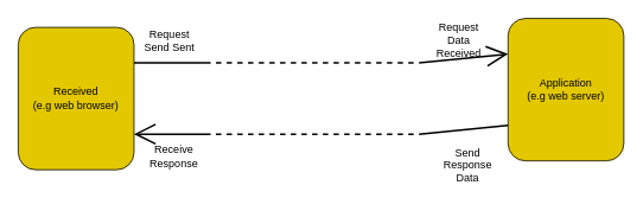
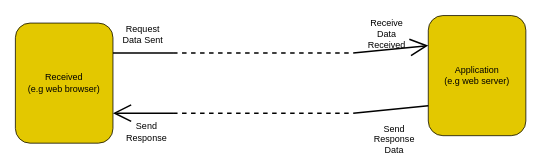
  <mxCell id="0" />
  <mxCell id="1" parent="0" />
  <mxCell id="2" style="edgeStyle=none;html=1;exitX=1;exitY=0.25;exitDx=0;exitDy=0;endArrow=none;endFill=0;strokeWidth=2;" edge="1" parent="1" source="3"><mxGeometry relative="1" as="geometry"><mxPoint x="230" y="70" as="targetPoint" /></mxGeometry></mxCell>
  <mxCell id="3" value="Received&lt;br&gt;(e.g web browser)" style="rounded=1;whiteSpace=wrap;html=1;fillColor=#e3c800;fontColor=#000000;strokeColor=#000000;" vertex="1" parent="1"><mxGeometry x="20" y="30" width="130" height="160" as="geometry" /></mxCell>
  <mxCell id="4" value="Application&lt;br&gt;(e.g web server)" style="rounded=1;whiteSpace=wrap;html=1;fillColor=#e3c800;fontColor=#000000;strokeColor=#000000;" vertex="1" parent="1"><mxGeometry x="570" y="20" width="130" height="160" as="geometry" /></mxCell>
- <mxCell id="5" value="Request Send Sent" style="text;html=1;strokeColor=none;fillColor=none;align=center;verticalAlign=middle;whiteSpace=wrap;rounded=0;" vertex="1" parent="1"><mxGeometry x="160" y="30" width="60" height="30" as="geometry" /></mxCell>
+ <mxCell id="5" value="Request Data Sent" style="text;html=1;strokeColor=none;fillColor=none;align=center;verticalAlign=middle;whiteSpace=wrap;rounded=0;" vertex="1" parent="1"><mxGeometry x="160" y="30" width="60" height="30" as="geometry" /></mxCell>
  <mxCell id="6" value="" style="endArrow=none;dashed=1;html=1;strokeWidth=2;" edge="1" parent="1"><mxGeometry width="50" height="50" relative="1" as="geometry"><mxPoint x="230" y="70" as="sourcePoint" /><mxPoint x="470" y="70" as="targetPoint" /></mxGeometry></mxCell>
  <mxCell id="7" style="edgeStyle=none;html=1;endArrow=open;endFill=0;entryX=0;entryY=0.25;entryDx=0;entryDy=0;strokeWidth=2;endSize=20;" edge="1" parent="1" target="4"><mxGeometry relative="1" as="geometry"><mxPoint x="250" y="80" as="targetPoint" /><mxPoint x="470" y="70" as="sourcePoint" /></mxGeometry></mxCell>
- <mxCell id="8" value="Request Data Received" style="text;html=1;strokeColor=none;fillColor=none;align=center;verticalAlign=middle;whiteSpace=wrap;rounded=0;" vertex="1" parent="1"><mxGeometry x="480" y="30" width="70" height="30" as="geometry" /></mxCell>
+ <mxCell id="8" value="Receive Data Received" style="text;html=1;strokeColor=none;fillColor=none;align=center;verticalAlign=middle;whiteSpace=wrap;rounded=0;" vertex="1" parent="1"><mxGeometry x="480" y="30" width="70" height="30" as="geometry" /></mxCell>
  <mxCell id="9" style="edgeStyle=none;html=1;endArrow=none;endFill=0;strokeWidth=2;entryX=0;entryY=0.75;entryDx=0;entryDy=0;" edge="1" parent="1" target="4"><mxGeometry relative="1" as="geometry"><mxPoint x="540" y="170" as="targetPoint" /><mxPoint x="470" y="150" as="sourcePoint" /></mxGeometry></mxCell>
  <mxCell id="10" style="edgeStyle=none;html=1;endArrow=open;endFill=0;entryX=1;entryY=0.75;entryDx=0;entryDy=0;strokeWidth=2;endSize=20;" edge="1" parent="1" target="3"><mxGeometry relative="1" as="geometry"><mxPoint x="580" y="80" as="targetPoint" /><mxPoint x="230" y="150" as="sourcePoint" /></mxGeometry></mxCell>
  <mxCell id="11" value="" style="endArrow=none;dashed=1;html=1;strokeWidth=2;" edge="1" parent="1"><mxGeometry width="50" height="50" relative="1" as="geometry"><mxPoint x="230" y="150" as="sourcePoint" /><mxPoint x="470" y="150" as="targetPoint" /></mxGeometry></mxCell>
  <mxCell id="12" value="Send Response Data" style="text;html=1;strokeColor=none;fillColor=none;align=center;verticalAlign=middle;whiteSpace=wrap;rounded=0;" vertex="1" parent="1"><mxGeometry x="490" y="170" width="70" height="30" as="geometry" /></mxCell>
- <mxCell id="13" value="Receive Response" style="text;html=1;strokeColor=none;fillColor=none;align=center;verticalAlign=middle;whiteSpace=wrap;rounded=0;" vertex="1" parent="1"><mxGeometry x="160" y="160" width="70" height="30" as="geometry" /></mxCell>
+ <mxCell id="13" value="Send Response" style="text;html=1;strokeColor=none;fillColor=none;align=center;verticalAlign=middle;whiteSpace=wrap;rounded=0;" vertex="1" parent="1"><mxGeometry x="160" y="160" width="70" height="30" as="geometry" /></mxCell>
